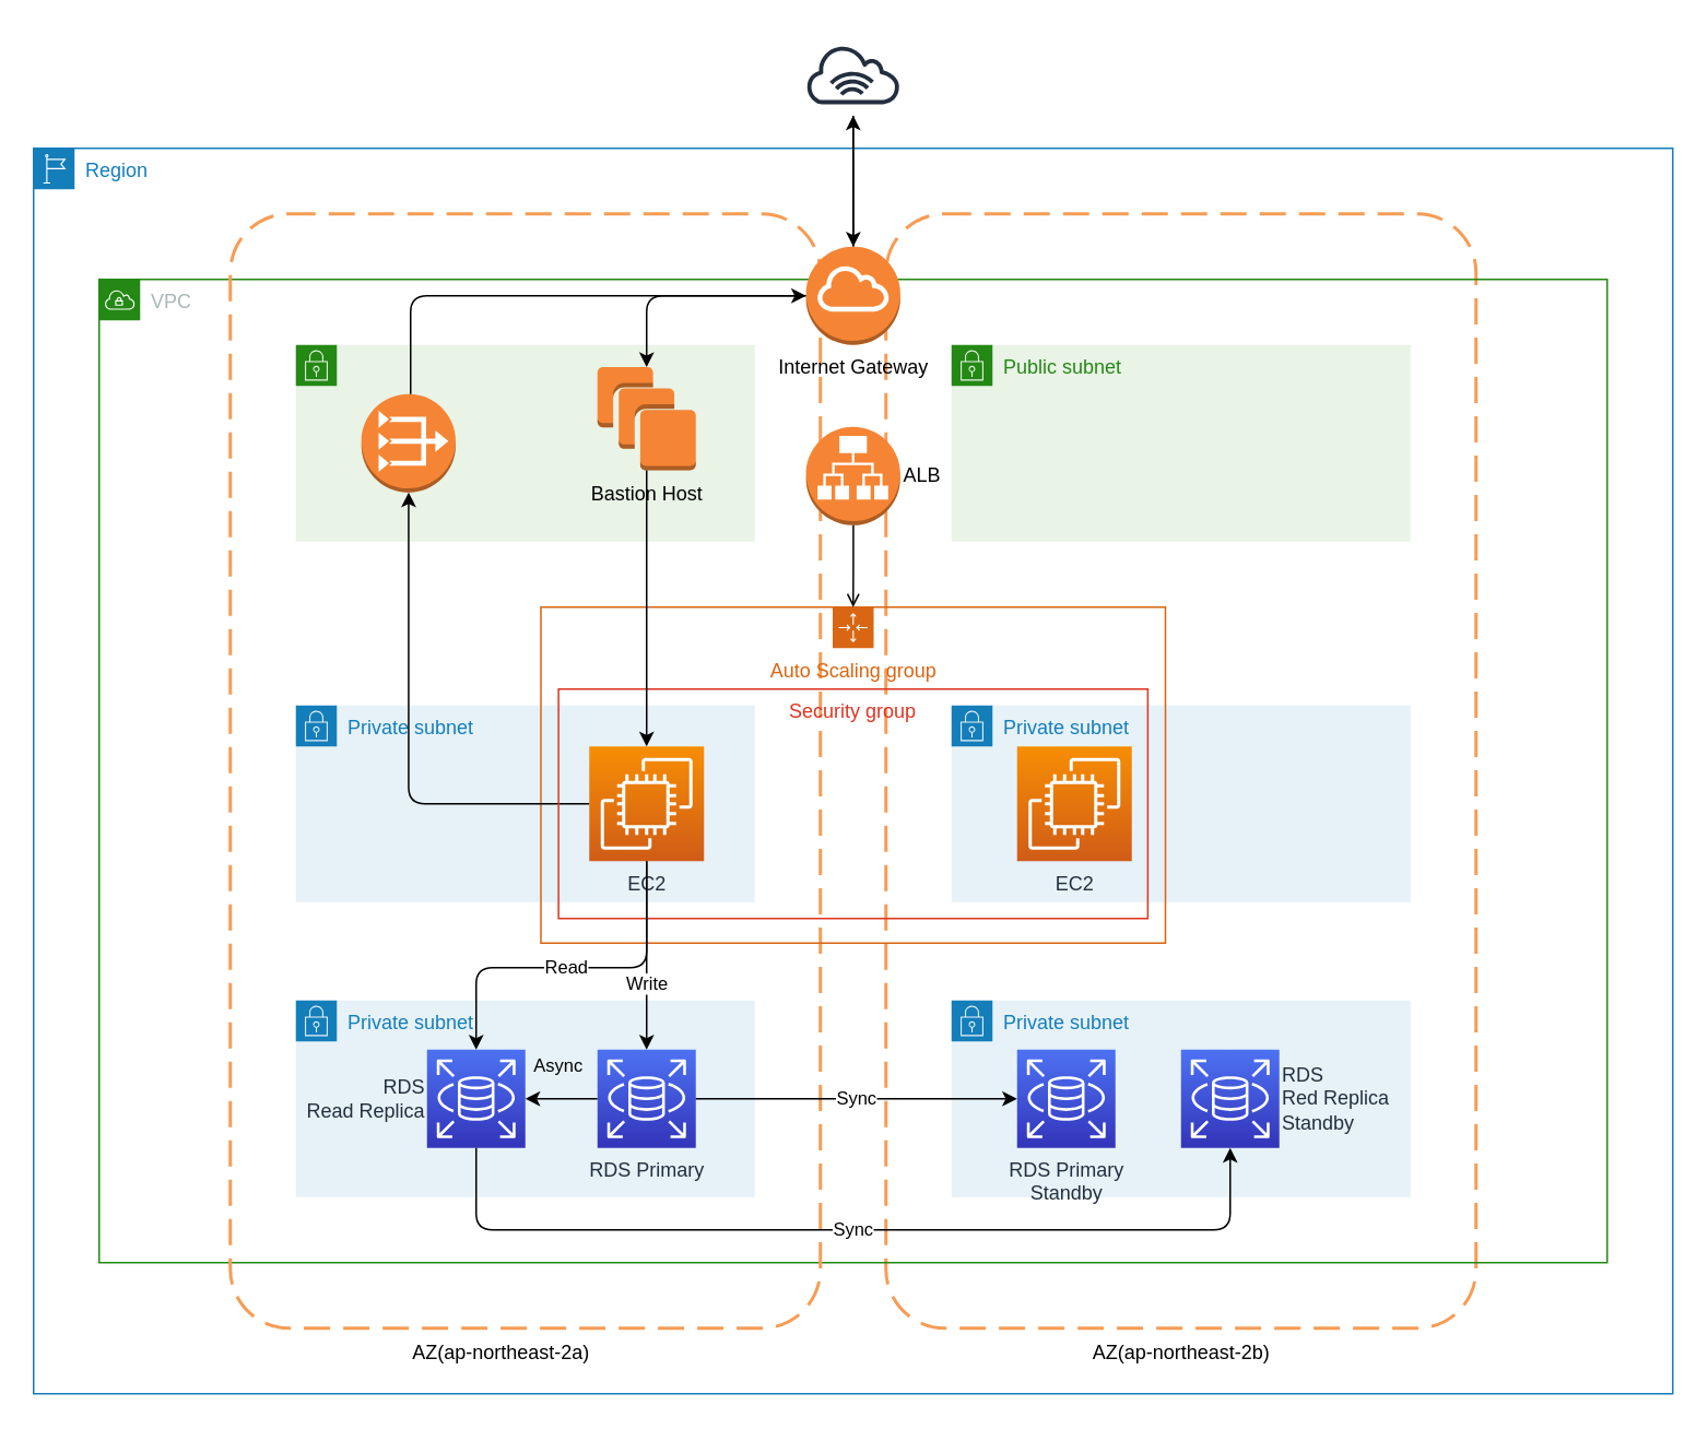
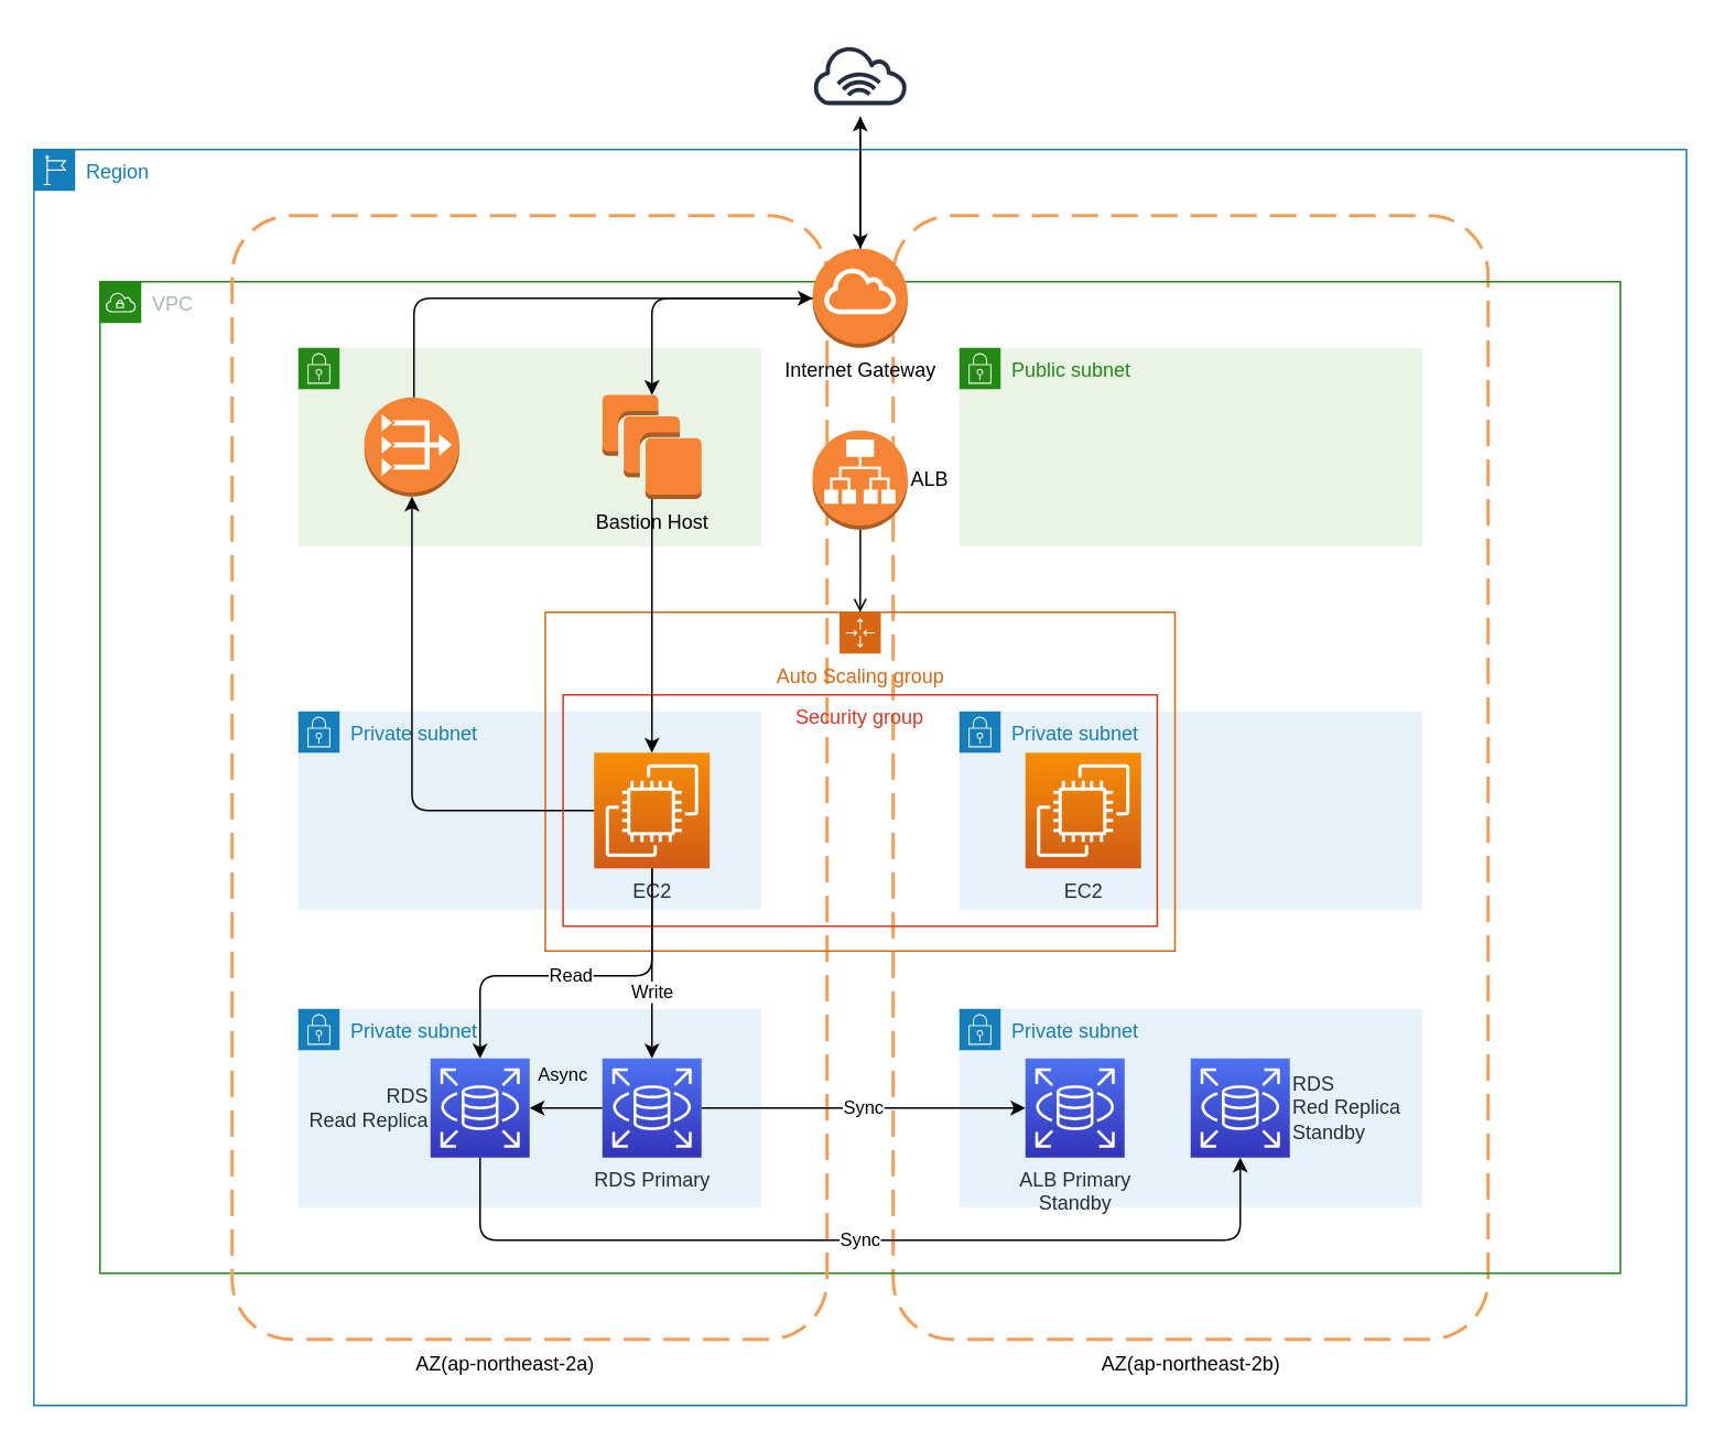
  <mxCell id="0" />
  <mxCell id="1" parent="0" />
  <mxCell id="2" value="Region" style="points=[[0,0],[0.25,0],[0.5,0],[0.75,0],[1,0],[1,0.25],[1,0.5],[1,0.75],[1,1],[0.75,1],[0.5,1],[0.25,1],[0,1],[0,0.75],[0,0.5],[0,0.25]];outlineConnect=0;gradientColor=none;html=1;whiteSpace=wrap;fontSize=12;fontStyle=0;container=1;pointerEvents=0;collapsible=0;recursiveResize=0;shape=mxgraph.aws4.group;grIcon=mxgraph.aws4.group_region;strokeColor=#147EBA;fillColor=none;verticalAlign=top;align=left;spacingLeft=30;fontColor=#147EBA;" vertex="1" parent="1"><mxGeometry x="20" y="90" width="1000" height="760" as="geometry" /></mxCell>
  <mxCell id="3" value="" style="rounded=1;arcSize=10;dashed=1;strokeColor=#F59D56;fillColor=none;gradientColor=none;dashPattern=8 4;strokeWidth=2;" vertex="1" parent="2"><mxGeometry x="520" y="40" width="360" height="680" as="geometry" /></mxCell>
  <mxCell id="4" value="Private subnet" style="points=[[0,0],[0.25,0],[0.5,0],[0.75,0],[1,0],[1,0.25],[1,0.5],[1,0.75],[1,1],[0.75,1],[0.5,1],[0.25,1],[0,1],[0,0.75],[0,0.5],[0,0.25]];outlineConnect=0;gradientColor=none;html=1;whiteSpace=wrap;fontSize=12;fontStyle=0;container=1;pointerEvents=0;collapsible=0;recursiveResize=0;shape=mxgraph.aws4.group;grIcon=mxgraph.aws4.group_security_group;grStroke=0;strokeColor=#147EBA;fillColor=#E6F2F8;verticalAlign=top;align=left;spacingLeft=30;fontColor=#147EBA;dashed=0;" vertex="1" parent="2"><mxGeometry x="560" y="340" width="280" height="120" as="geometry" /></mxCell>
  <mxCell id="5" value="VPC" style="points=[[0,0],[0.25,0],[0.5,0],[0.75,0],[1,0],[1,0.25],[1,0.5],[1,0.75],[1,1],[0.75,1],[0.5,1],[0.25,1],[0,1],[0,0.75],[0,0.5],[0,0.25]];outlineConnect=0;gradientColor=none;html=1;whiteSpace=wrap;fontSize=12;fontStyle=0;container=1;pointerEvents=0;collapsible=0;recursiveResize=0;shape=mxgraph.aws4.group;grIcon=mxgraph.aws4.group_vpc;strokeColor=#248814;fillColor=none;verticalAlign=top;align=left;spacingLeft=30;fontColor=#AAB7B8;dashed=0;" vertex="1" parent="2"><mxGeometry x="40" y="80" width="920" height="600" as="geometry" /></mxCell>
  <mxCell id="6" value="" style="rounded=1;arcSize=10;dashed=1;strokeColor=#F59D56;fillColor=none;gradientColor=none;dashPattern=8 4;strokeWidth=2;" vertex="1" parent="5"><mxGeometry x="80" y="-40" width="360" height="680" as="geometry" /></mxCell>
  <mxCell id="7" value="" style="points=[[0,0],[0.25,0],[0.5,0],[0.75,0],[1,0],[1,0.25],[1,0.5],[1,0.75],[1,1],[0.75,1],[0.5,1],[0.25,1],[0,1],[0,0.75],[0,0.5],[0,0.25]];outlineConnect=0;gradientColor=none;html=1;whiteSpace=wrap;fontSize=12;fontStyle=0;container=1;pointerEvents=0;collapsible=0;recursiveResize=0;shape=mxgraph.aws4.group;grIcon=mxgraph.aws4.group_security_group;grStroke=0;strokeColor=#248814;fillColor=#E9F3E6;verticalAlign=top;align=left;spacingLeft=30;fontColor=#248814;dashed=0;" vertex="1" parent="5"><mxGeometry x="120" y="40" width="280" height="120" as="geometry" /></mxCell>
- <mxCell id="8" value="Bastion Host" style="outlineConnect=0;dashed=0;verticalLabelPosition=bottom;verticalAlign=top;align=center;html=1;shape=mxgraph.aws3.instances;fillColor=#F58534;gradientColor=none;" vertex="1" parent="7"><mxGeometry x="184" y="13.5" width="60" height="63" as="geometry" /></mxCell>
+ <mxCell id="8" value="Bastion Host" style="outlineConnect=0;dashed=0;verticalLabelPosition=bottom;verticalAlign=top;align=center;html=1;shape=mxgraph.aws3.instances;fillColor=#F58534;gradientColor=none;" vertex="1" parent="7"><mxGeometry x="184" y="28.5" width="60" height="63" as="geometry" /></mxCell>
  <mxCell id="9" value="Private subnet" style="points=[[0,0],[0.25,0],[0.5,0],[0.75,0],[1,0],[1,0.25],[1,0.5],[1,0.75],[1,1],[0.75,1],[0.5,1],[0.25,1],[0,1],[0,0.75],[0,0.5],[0,0.25]];outlineConnect=0;gradientColor=none;html=1;whiteSpace=wrap;fontSize=12;fontStyle=0;container=1;pointerEvents=0;collapsible=0;recursiveResize=0;shape=mxgraph.aws4.group;grIcon=mxgraph.aws4.group_security_group;grStroke=0;strokeColor=#147EBA;fillColor=#E6F2F8;verticalAlign=top;align=left;spacingLeft=30;fontColor=#147EBA;dashed=0;" vertex="1" parent="5"><mxGeometry x="120" y="260" width="280" height="120" as="geometry" /></mxCell>
  <mxCell id="10" value="" style="outlineConnect=0;dashed=0;verticalLabelPosition=bottom;verticalAlign=top;align=center;html=1;shape=mxgraph.aws3.vpc_nat_gateway;fillColor=#F58534;gradientColor=none;" vertex="1" parent="5"><mxGeometry x="160" y="70" width="57.5" height="60" as="geometry" /></mxCell>
  <mxCell id="11" value="Auto Scaling group" style="points=[[0,0],[0.25,0],[0.5,0],[0.75,0],[1,0],[1,0.25],[1,0.5],[1,0.75],[1,1],[0.75,1],[0.5,1],[0.25,1],[0,1],[0,0.75],[0,0.5],[0,0.25]];outlineConnect=0;gradientColor=none;html=1;whiteSpace=wrap;fontSize=12;fontStyle=0;container=1;pointerEvents=0;collapsible=0;recursiveResize=0;shape=mxgraph.aws4.groupCenter;grIcon=mxgraph.aws4.group_auto_scaling_group;grStroke=1;strokeColor=#D86613;fillColor=none;verticalAlign=top;align=center;fontColor=#D86613;spacingTop=25;" vertex="1" parent="5"><mxGeometry x="269.5" y="200" width="381" height="205" as="geometry" /></mxCell>
  <mxCell id="12" style="edgeStyle=orthogonalEdgeStyle;rounded=1;orthogonalLoop=1;jettySize=auto;html=1;" edge="1" parent="5" source="25" target="10"><mxGeometry relative="1" as="geometry" /></mxCell>
  <mxCell id="13" value="Security group" style="fillColor=none;strokeColor=#DD3522;verticalAlign=top;fontStyle=0;fontColor=#DD3522;whiteSpace=wrap;html=1;" vertex="1" parent="5"><mxGeometry x="280.25" y="250" width="359.5" height="140" as="geometry" /></mxCell>
  <mxCell id="14" style="edgeStyle=orthogonalEdgeStyle;rounded=0;orthogonalLoop=1;jettySize=auto;html=1;" edge="1" parent="5" source="8" target="25"><mxGeometry relative="1" as="geometry" /></mxCell>
  <mxCell id="15" value="Internet Gateway" style="outlineConnect=0;dashed=0;verticalLabelPosition=bottom;verticalAlign=top;align=center;html=1;shape=mxgraph.aws3.internet_gateway;fillColor=#F58534;gradientColor=none;" vertex="1" parent="5"><mxGeometry x="431.25" y="-20" width="57.5" height="60" as="geometry" /></mxCell>
  <mxCell id="16" style="edgeStyle=orthogonalEdgeStyle;rounded=1;orthogonalLoop=1;jettySize=auto;html=1;entryX=0;entryY=0.5;entryDx=0;entryDy=0;entryPerimeter=0;" edge="1" parent="5" source="10" target="15"><mxGeometry relative="1" as="geometry"><Array as="points"><mxPoint x="190" y="10" /></Array></mxGeometry></mxCell>
  <mxCell id="17" style="edgeStyle=orthogonalEdgeStyle;rounded=1;orthogonalLoop=1;jettySize=auto;html=1;" edge="1" parent="5" source="15" target="8"><mxGeometry relative="1" as="geometry" /></mxCell>
  <mxCell id="18" value="ALB" style="outlineConnect=0;dashed=0;verticalLabelPosition=middle;verticalAlign=middle;align=left;html=1;shape=mxgraph.aws3.application_load_balancer;fillColor=#F58534;gradientColor=none;labelPosition=right;" vertex="1" parent="5"><mxGeometry x="431.25" y="90" width="57.5" height="60" as="geometry" /></mxCell>
  <mxCell id="19" style="edgeStyle=orthogonalEdgeStyle;rounded=0;orthogonalLoop=1;jettySize=auto;html=1;endArrow=open;" edge="1" parent="5" source="18" target="11"><mxGeometry relative="1" as="geometry" /></mxCell>
  <mxCell id="20" value="Private subnet" style="points=[[0,0],[0.25,0],[0.5,0],[0.75,0],[1,0],[1,0.25],[1,0.5],[1,0.75],[1,1],[0.75,1],[0.5,1],[0.25,1],[0,1],[0,0.75],[0,0.5],[0,0.25]];outlineConnect=0;gradientColor=none;html=1;whiteSpace=wrap;fontSize=12;fontStyle=0;container=1;pointerEvents=0;collapsible=0;recursiveResize=0;shape=mxgraph.aws4.group;grIcon=mxgraph.aws4.group_security_group;grStroke=0;strokeColor=#147EBA;fillColor=#E6F2F8;verticalAlign=top;align=left;spacingLeft=30;fontColor=#147EBA;dashed=0;" vertex="1" parent="5"><mxGeometry x="120" y="440" width="280" height="120" as="geometry" /></mxCell>
  <mxCell id="21" value="Async" style="edgeStyle=orthogonalEdgeStyle;rounded=0;orthogonalLoop=1;jettySize=auto;html=1;labelBackgroundColor=none;" edge="1" parent="5" source="22" target="23"><mxGeometry x="0.091" y="-20" relative="1" as="geometry"><mxPoint as="offset" /></mxGeometry></mxCell>
  <mxCell id="22" value="RDS Primary" style="sketch=0;points=[[0,0,0],[0.25,0,0],[0.5,0,0],[0.75,0,0],[1,0,0],[0,1,0],[0.25,1,0],[0.5,1,0],[0.75,1,0],[1,1,0],[0,0.25,0],[0,0.5,0],[0,0.75,0],[1,0.25,0],[1,0.5,0],[1,0.75,0]];outlineConnect=0;fontColor=#232F3E;gradientColor=#4D72F3;gradientDirection=north;fillColor=#3334B9;strokeColor=#ffffff;dashed=0;verticalLabelPosition=bottom;verticalAlign=top;align=center;html=1;fontSize=12;fontStyle=0;aspect=fixed;shape=mxgraph.aws4.resourceIcon;resIcon=mxgraph.aws4.rds;" vertex="1" parent="5"><mxGeometry x="304" y="470" width="60" height="60" as="geometry" /></mxCell>
  <mxCell id="23" value="RDS&lt;br&gt;Read Replica" style="sketch=0;points=[[0,0,0],[0.25,0,0],[0.5,0,0],[0.75,0,0],[1,0,0],[0,1,0],[0.25,1,0],[0.5,1,0],[0.75,1,0],[1,1,0],[0,0.25,0],[0,0.5,0],[0,0.75,0],[1,0.25,0],[1,0.5,0],[1,0.75,0]];outlineConnect=0;fontColor=#232F3E;gradientColor=#4D72F3;gradientDirection=north;fillColor=#3334B9;strokeColor=#ffffff;dashed=0;verticalLabelPosition=middle;verticalAlign=middle;align=right;html=1;fontSize=12;fontStyle=0;aspect=fixed;shape=mxgraph.aws4.resourceIcon;resIcon=mxgraph.aws4.rds;labelPosition=left;" vertex="1" parent="5"><mxGeometry x="200" y="470" width="60" height="60" as="geometry" /></mxCell>
  <mxCell id="24" value="Read" style="edgeStyle=orthogonalEdgeStyle;rounded=1;orthogonalLoop=1;jettySize=auto;html=1;" edge="1" parent="5" source="25" target="23"><mxGeometry x="0.043" relative="1" as="geometry"><Array as="points"><mxPoint x="334" y="420" /><mxPoint x="230" y="420" /></Array><mxPoint as="offset" /></mxGeometry></mxCell>
  <mxCell id="25" value="EC2" style="sketch=0;points=[[0,0,0],[0.25,0,0],[0.5,0,0],[0.75,0,0],[1,0,0],[0,1,0],[0.25,1,0],[0.5,1,0],[0.75,1,0],[1,1,0],[0,0.25,0],[0,0.5,0],[0,0.75,0],[1,0.25,0],[1,0.5,0],[1,0.75,0]];outlineConnect=0;fontColor=#232F3E;gradientColor=#F78E04;gradientDirection=north;fillColor=#D05C17;strokeColor=#ffffff;dashed=0;verticalLabelPosition=bottom;verticalAlign=top;align=center;html=1;fontSize=12;fontStyle=0;aspect=fixed;shape=mxgraph.aws4.resourceIcon;resIcon=mxgraph.aws4.ec2;" vertex="1" parent="5"><mxGeometry x="299" y="285" width="70" height="70" as="geometry" /></mxCell>
  <mxCell id="26" value="Write" style="edgeStyle=orthogonalEdgeStyle;rounded=0;orthogonalLoop=1;jettySize=auto;html=1;entryX=0.5;entryY=0;entryDx=0;entryDy=0;entryPerimeter=0;align=left;" edge="1" parent="5" source="25" target="22"><mxGeometry x="0.304" y="-14" relative="1" as="geometry"><mxPoint as="offset" /></mxGeometry></mxCell>
  <mxCell id="27" value="EC2" style="sketch=0;points=[[0,0,0],[0.25,0,0],[0.5,0,0],[0.75,0,0],[1,0,0],[0,1,0],[0.25,1,0],[0.5,1,0],[0.75,1,0],[1,1,0],[0,0.25,0],[0,0.5,0],[0,0.75,0],[1,0.25,0],[1,0.5,0],[1,0.75,0]];outlineConnect=0;fontColor=#232F3E;gradientColor=#F78E04;gradientDirection=north;fillColor=#D05C17;strokeColor=#ffffff;dashed=0;verticalLabelPosition=bottom;verticalAlign=top;align=center;html=1;fontSize=12;fontStyle=0;aspect=fixed;shape=mxgraph.aws4.resourceIcon;resIcon=mxgraph.aws4.ec2;" vertex="1" parent="2"><mxGeometry x="600" y="365" width="70" height="70" as="geometry" /></mxCell>
  <mxCell id="28" value="Public subnet" style="points=[[0,0],[0.25,0],[0.5,0],[0.75,0],[1,0],[1,0.25],[1,0.5],[1,0.75],[1,1],[0.75,1],[0.5,1],[0.25,1],[0,1],[0,0.75],[0,0.5],[0,0.25]];outlineConnect=0;gradientColor=none;html=1;whiteSpace=wrap;fontSize=12;fontStyle=0;container=1;pointerEvents=0;collapsible=0;recursiveResize=0;shape=mxgraph.aws4.group;grIcon=mxgraph.aws4.group_security_group;grStroke=0;strokeColor=#248814;fillColor=#E9F3E6;verticalAlign=top;align=left;spacingLeft=30;fontColor=#248814;dashed=0;" vertex="1" parent="2"><mxGeometry x="560" y="120" width="280" height="120" as="geometry" /></mxCell>
  <mxCell id="29" value="AZ(ap-northeast-2a)" style="text;html=1;align=center;verticalAlign=middle;resizable=0;points=[];autosize=1;strokeColor=none;fillColor=none;" vertex="1" parent="2"><mxGeometry x="220" y="720" width="130" height="30" as="geometry" /></mxCell>
  <mxCell id="30" value="AZ(ap-northeast-2b)" style="text;html=1;align=center;verticalAlign=middle;resizable=0;points=[];autosize=1;strokeColor=none;fillColor=none;" vertex="1" parent="2"><mxGeometry x="635" y="720" width="130" height="30" as="geometry" /></mxCell>
  <mxCell id="31" value="Private subnet" style="points=[[0,0],[0.25,0],[0.5,0],[0.75,0],[1,0],[1,0.25],[1,0.5],[1,0.75],[1,1],[0.75,1],[0.5,1],[0.25,1],[0,1],[0,0.75],[0,0.5],[0,0.25]];outlineConnect=0;gradientColor=none;html=1;whiteSpace=wrap;fontSize=12;fontStyle=0;container=1;pointerEvents=0;collapsible=0;recursiveResize=0;shape=mxgraph.aws4.group;grIcon=mxgraph.aws4.group_security_group;grStroke=0;strokeColor=#147EBA;fillColor=#E6F2F8;verticalAlign=top;align=left;spacingLeft=30;fontColor=#147EBA;dashed=0;" vertex="1" parent="2"><mxGeometry x="560" y="520" width="280" height="120" as="geometry" /></mxCell>
- <mxCell id="32" value="RDS Primary&lt;br&gt;Standby" style="sketch=0;points=[[0,0,0],[0.25,0,0],[0.5,0,0],[0.75,0,0],[1,0,0],[0,1,0],[0.25,1,0],[0.5,1,0],[0.75,1,0],[1,1,0],[0,0.25,0],[0,0.5,0],[0,0.75,0],[1,0.25,0],[1,0.5,0],[1,0.75,0]];outlineConnect=0;fontColor=#232F3E;gradientColor=#4D72F3;gradientDirection=north;fillColor=#3334B9;strokeColor=#ffffff;dashed=0;verticalLabelPosition=bottom;verticalAlign=top;align=center;html=1;fontSize=12;fontStyle=0;aspect=fixed;shape=mxgraph.aws4.resourceIcon;resIcon=mxgraph.aws4.rds;" vertex="1" parent="2"><mxGeometry x="600" y="550" width="60" height="60" as="geometry" /></mxCell>
+ <mxCell id="32" value="ALB Primary&lt;br&gt;Standby" style="sketch=0;points=[[0,0,0],[0.25,0,0],[0.5,0,0],[0.75,0,0],[1,0,0],[0,1,0],[0.25,1,0],[0.5,1,0],[0.75,1,0],[1,1,0],[0,0.25,0],[0,0.5,0],[0,0.75,0],[1,0.25,0],[1,0.5,0],[1,0.75,0]];outlineConnect=0;fontColor=#232F3E;gradientColor=#4D72F3;gradientDirection=north;fillColor=#3334B9;strokeColor=#ffffff;dashed=0;verticalLabelPosition=bottom;verticalAlign=top;align=center;html=1;fontSize=12;fontStyle=0;aspect=fixed;shape=mxgraph.aws4.resourceIcon;resIcon=mxgraph.aws4.rds;" vertex="1" parent="2"><mxGeometry x="600" y="550" width="60" height="60" as="geometry" /></mxCell>
  <mxCell id="33" value="RDS&lt;br&gt;Red Replica&lt;br&gt;Standby" style="sketch=0;points=[[0,0,0],[0.25,0,0],[0.5,0,0],[0.75,0,0],[1,0,0],[0,1,0],[0.25,1,0],[0.5,1,0],[0.75,1,0],[1,1,0],[0,0.25,0],[0,0.5,0],[0,0.75,0],[1,0.25,0],[1,0.5,0],[1,0.75,0]];outlineConnect=0;fontColor=#232F3E;gradientColor=#4D72F3;gradientDirection=north;fillColor=#3334B9;strokeColor=#ffffff;dashed=0;verticalLabelPosition=middle;verticalAlign=middle;align=left;html=1;fontSize=12;fontStyle=0;aspect=fixed;shape=mxgraph.aws4.resourceIcon;resIcon=mxgraph.aws4.rds;labelPosition=right;" vertex="1" parent="2"><mxGeometry x="700" y="550" width="60" height="60" as="geometry" /></mxCell>
  <mxCell id="34" value="Sync" style="edgeStyle=orthogonalEdgeStyle;rounded=0;orthogonalLoop=1;jettySize=auto;html=1;entryX=0;entryY=0.5;entryDx=0;entryDy=0;entryPerimeter=0;" edge="1" parent="2" source="22" target="32"><mxGeometry relative="1" as="geometry" /></mxCell>
  <mxCell id="35" value="Sync" style="edgeStyle=orthogonalEdgeStyle;rounded=1;orthogonalLoop=1;jettySize=auto;html=1;entryX=0.5;entryY=1;entryDx=0;entryDy=0;entryPerimeter=0;" edge="1" parent="2" source="23" target="33"><mxGeometry relative="1" as="geometry"><Array as="points"><mxPoint x="270" y="660" /><mxPoint x="730" y="660" /></Array></mxGeometry></mxCell>
  <mxCell id="36" style="edgeStyle=orthogonalEdgeStyle;rounded=0;orthogonalLoop=1;jettySize=auto;html=1;" edge="1" parent="1" source="37" target="15"><mxGeometry relative="1" as="geometry" /></mxCell>
  <mxCell id="37" value="" style="sketch=0;outlineConnect=0;fontColor=#232F3E;gradientColor=none;strokeColor=#232F3E;fillColor=#ffffff;dashed=0;verticalLabelPosition=bottom;verticalAlign=top;align=center;html=1;fontSize=12;fontStyle=0;shape=mxgraph.aws4.resourceIcon;resIcon=mxgraph.aws4.internet_alt1;" vertex="1" parent="1"><mxGeometry x="485" y="20" width="70" height="50" as="geometry" /></mxCell>
  <mxCell id="38" style="edgeStyle=orthogonalEdgeStyle;rounded=0;orthogonalLoop=1;jettySize=auto;html=1;" edge="1" parent="1" source="15" target="37"><mxGeometry relative="1" as="geometry" /></mxCell>
